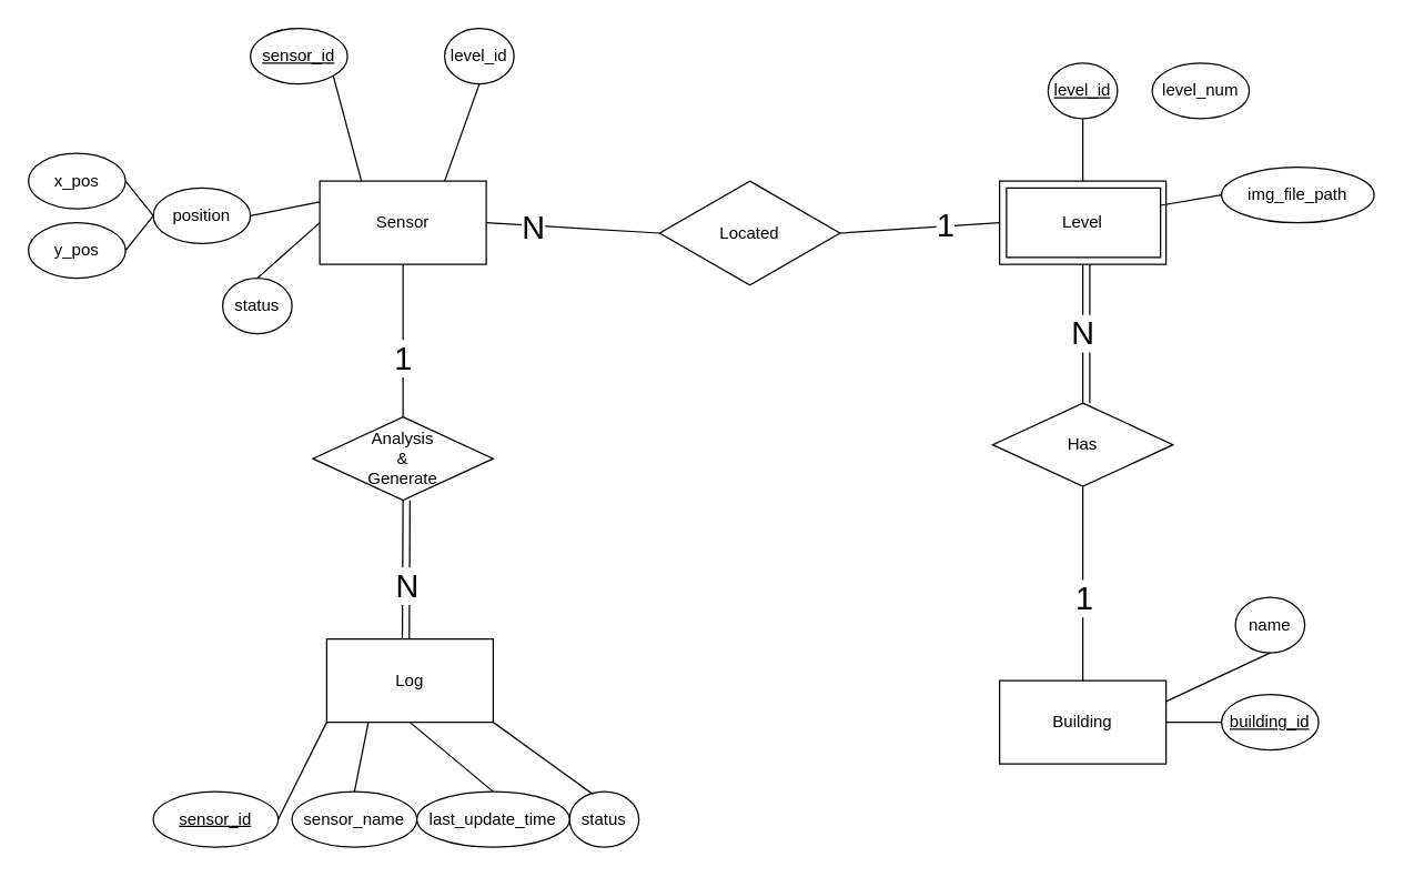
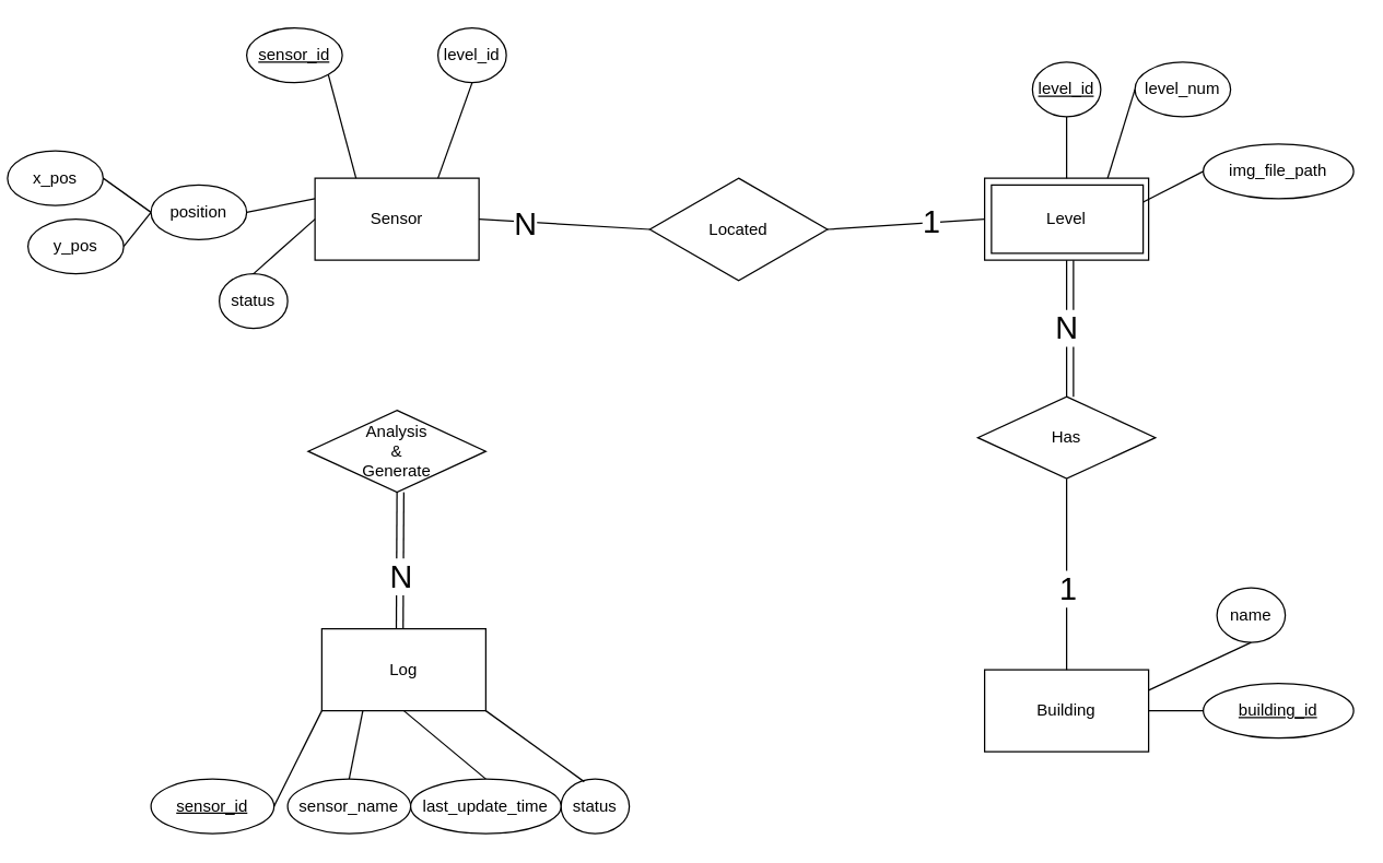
  <mxCell id="0" />
  <mxCell id="1" parent="0" />
  <mxCell id="2" value="" style="endArrow=none;html=1;entryX=0.5;entryY=0;entryDx=0;entryDy=0;exitX=0.5;exitY=1;exitDx=0;exitDy=0;" edge="1" parent="1"><mxGeometry width="50" height="50" relative="1" as="geometry"><mxPoint x="785" y="190" as="sourcePoint" /><mxPoint x="785" y="290" as="targetPoint" /></mxGeometry></mxCell>
  <mxCell id="3" value="" style="endArrow=none;html=1;entryX=0.5;entryY=1;entryDx=0;entryDy=0;" edge="1" parent="1"><mxGeometry width="50" height="50" relative="1" as="geometry"><mxPoint x="294.5" y="460" as="sourcePoint" /><mxPoint x="295" y="360" as="targetPoint" /></mxGeometry></mxCell>
  <mxCell id="4" value="Sensor" style="rounded=0;whiteSpace=wrap;html=1;" parent="1" vertex="1"><mxGeometry x="230" y="130" width="120" height="60" as="geometry" /></mxCell>
  <mxCell id="5" value="Building" style="rounded=0;whiteSpace=wrap;html=1;" parent="1" vertex="1"><mxGeometry x="720" y="490" width="120" height="60" as="geometry" /></mxCell>
  <mxCell id="6" value="Log" style="rounded=0;whiteSpace=wrap;html=1;" parent="1" vertex="1"><mxGeometry x="235" y="460" width="120" height="60" as="geometry" /></mxCell>
  <mxCell id="7" value="Level&lt;br&gt;" style="rounded=0;whiteSpace=wrap;html=1;" parent="1" vertex="1"><mxGeometry x="720" y="130" width="120" height="60" as="geometry" /></mxCell>
  <mxCell id="8" value="level_id" style="ellipse;whiteSpace=wrap;html=1;" parent="1" vertex="1"><mxGeometry x="320" y="20" width="50" height="40" as="geometry" /></mxCell>
  <mxCell id="9" value="&lt;u&gt;sensor_id&lt;/u&gt;" style="ellipse;whiteSpace=wrap;html=1;" parent="1" vertex="1"><mxGeometry x="180" y="20" width="70" height="40" as="geometry" /></mxCell>
- <mxCell id="10" value="x_pos" style="ellipse;whiteSpace=wrap;html=1;" parent="1" vertex="1"><mxGeometry x="20" y="110" width="70" height="40" as="geometry" /></mxCell>
+ <mxCell id="10" value="x_pos" style="ellipse;whiteSpace=wrap;html=1;" parent="1" vertex="1"><mxGeometry x="5" y="110" width="70" height="40" as="geometry" /></mxCell>
  <mxCell id="11" value="y_pos" style="ellipse;whiteSpace=wrap;html=1;" parent="1" vertex="1"><mxGeometry x="20" y="160" width="70" height="40" as="geometry" /></mxCell>
- <mxCell id="12" value="&lt;u&gt;building_id&lt;/u&gt;" style="ellipse;whiteSpace=wrap;html=1;" parent="1" vertex="1"><mxGeometry x="880" y="500" width="70" height="40" as="geometry" /></mxCell>
+ <mxCell id="12" value="&lt;u&gt;building_id&lt;/u&gt;" style="ellipse;whiteSpace=wrap;html=1;" parent="1" vertex="1"><mxGeometry x="880" y="500" width="110" height="40" as="geometry" /></mxCell>
  <mxCell id="13" value="name" style="ellipse;whiteSpace=wrap;html=1;" parent="1" vertex="1"><mxGeometry x="890" y="430" width="50" height="40" as="geometry" /></mxCell>
  <mxCell id="14" value="status" style="ellipse;whiteSpace=wrap;html=1;" parent="1" vertex="1"><mxGeometry x="410" y="570" width="50" height="40" as="geometry" /></mxCell>
  <mxCell id="15" value="sensor_name" style="ellipse;whiteSpace=wrap;html=1;" parent="1" vertex="1"><mxGeometry x="210" y="570" width="90" height="40" as="geometry" /></mxCell>
  <mxCell id="16" value="last_update_time" style="ellipse;whiteSpace=wrap;html=1;" parent="1" vertex="1"><mxGeometry x="300" y="570" width="110" height="40" as="geometry" /></mxCell>
  <mxCell id="17" value="" style="endArrow=none;html=1;entryX=1;entryY=1;entryDx=0;entryDy=0;exitX=0.25;exitY=0;exitDx=0;exitDy=0;" parent="1" source="4" target="9" edge="1"><mxGeometry width="50" height="50" relative="1" as="geometry"><mxPoint x="230" y="129" as="sourcePoint" /><mxPoint x="255" y="115" as="targetPoint" /></mxGeometry></mxCell>
  <mxCell id="18" value="" style="endArrow=none;html=1;entryX=1;entryY=0.5;entryDx=0;entryDy=0;exitX=0;exitY=0.5;exitDx=0;exitDy=0;" parent="1" source="51" target="10" edge="1"><mxGeometry width="50" height="50" relative="1" as="geometry"><mxPoint x="160" y="80" as="sourcePoint" /><mxPoint x="142.678" y="89.142" as="targetPoint" /></mxGeometry></mxCell>
  <mxCell id="19" value="" style="endArrow=none;html=1;entryX=1;entryY=0.5;entryDx=0;entryDy=0;exitX=0;exitY=0.5;exitDx=0;exitDy=0;" parent="1" source="51" target="11" edge="1"><mxGeometry width="50" height="50" relative="1" as="geometry"><mxPoint x="160" y="95" as="sourcePoint" /><mxPoint x="150" y="135" as="targetPoint" /></mxGeometry></mxCell>
  <mxCell id="20" value="" style="endArrow=none;html=1;entryX=0.75;entryY=0;entryDx=0;entryDy=0;exitX=0.5;exitY=1;exitDx=0;exitDy=0;" parent="1" source="8" target="4" edge="1"><mxGeometry width="50" height="50" relative="1" as="geometry"><mxPoint x="345" y="115" as="sourcePoint" /><mxPoint x="300" y="145" as="targetPoint" /></mxGeometry></mxCell>
  <mxCell id="21" value="" style="endArrow=none;html=1;exitX=0;exitY=0.5;exitDx=0;exitDy=0;" parent="1" source="12" edge="1"><mxGeometry width="50" height="50" relative="1" as="geometry"><mxPoint x="485" y="470" as="sourcePoint" /><mxPoint x="840" y="520" as="targetPoint" /></mxGeometry></mxCell>
  <mxCell id="22" value="" style="endArrow=none;html=1;entryX=1;entryY=0.25;entryDx=0;entryDy=0;exitX=0.5;exitY=1;exitDx=0;exitDy=0;" parent="1" source="13" target="5" edge="1"><mxGeometry width="50" height="50" relative="1" as="geometry"><mxPoint x="695" y="490" as="sourcePoint" /><mxPoint x="730" y="500" as="targetPoint" /></mxGeometry></mxCell>
  <mxCell id="23" value="" style="endArrow=none;html=1;entryX=1;entryY=1;entryDx=0;entryDy=0;exitX=0.34;exitY=0.05;exitDx=0;exitDy=0;exitPerimeter=0;" parent="1" source="14" target="6" edge="1"><mxGeometry width="50" height="50" relative="1" as="geometry"><mxPoint x="720" y="70" as="sourcePoint" /><mxPoint x="723.04" y="108.98" as="targetPoint" /></mxGeometry></mxCell>
  <mxCell id="24" value="" style="endArrow=none;html=1;entryX=0.5;entryY=0;entryDx=0;entryDy=0;exitX=0.5;exitY=1;exitDx=0;exitDy=0;" parent="1" source="6" target="16" edge="1"><mxGeometry width="50" height="50" relative="1" as="geometry"><mxPoint x="445" y="500" as="sourcePoint" /><mxPoint x="365" y="500" as="targetPoint" /></mxGeometry></mxCell>
  <mxCell id="25" value="" style="endArrow=none;html=1;entryX=0.5;entryY=0;entryDx=0;entryDy=0;exitX=0.25;exitY=1;exitDx=0;exitDy=0;" parent="1" source="6" target="15" edge="1"><mxGeometry width="50" height="50" relative="1" as="geometry"><mxPoint x="335" y="530" as="sourcePoint" /><mxPoint x="420" y="560" as="targetPoint" /></mxGeometry></mxCell>
  <mxCell id="26" value="&lt;u&gt;level_id&lt;/u&gt;" style="ellipse;whiteSpace=wrap;html=1;" parent="1" vertex="1"><mxGeometry x="755" y="45" width="50" height="40" as="geometry" /></mxCell>
  <mxCell id="27" value="level_num" style="ellipse;whiteSpace=wrap;html=1;" parent="1" vertex="1"><mxGeometry x="830" y="45" width="70" height="40" as="geometry" /></mxCell>
+ <mxCell id="28" value="" style="endArrow=none;html=1;entryX=0;entryY=0.5;entryDx=0;entryDy=0;exitX=0.75;exitY=0;exitDx=0;exitDy=0;" parent="1" source="7" target="27" edge="1"><mxGeometry width="50" height="50" relative="1" as="geometry"><mxPoint x="490" y="175" as="sourcePoint" /><mxPoint x="410" y="175" as="targetPoint" /></mxGeometry></mxCell>
  <mxCell id="29" value="" style="endArrow=none;html=1;entryX=0.5;entryY=1;entryDx=0;entryDy=0;exitX=0.5;exitY=0;exitDx=0;exitDy=0;" parent="1" source="7" target="26" edge="1"><mxGeometry width="50" height="50" relative="1" as="geometry"><mxPoint x="850" y="175" as="sourcePoint" /><mxPoint x="887" y="195" as="targetPoint" /></mxGeometry></mxCell>
  <mxCell id="30" value="status" style="ellipse;whiteSpace=wrap;html=1;" parent="1" vertex="1"><mxGeometry x="160" y="200" width="50" height="40" as="geometry" /></mxCell>
  <mxCell id="31" value="" style="endArrow=none;html=1;entryX=0.5;entryY=0;entryDx=0;entryDy=0;exitX=0;exitY=0.5;exitDx=0;exitDy=0;" parent="1" source="4" target="30" edge="1"><mxGeometry width="50" height="50" relative="1" as="geometry"><mxPoint x="270" y="205" as="sourcePoint" /><mxPoint x="235" y="225" as="targetPoint" /></mxGeometry></mxCell>
  <mxCell id="32" value="&lt;u&gt;sensor_id&lt;/u&gt;" style="ellipse;whiteSpace=wrap;html=1;" parent="1" vertex="1"><mxGeometry y="570" width="90" height="40" as="geometry" x="110" /></mxCell>
  <mxCell id="33" value="" style="endArrow=none;html=1;entryX=1;entryY=0.5;entryDx=0;entryDy=0;exitX=0;exitY=1;exitDx=0;exitDy=0;" parent="1" source="6" target="32" edge="1"><mxGeometry width="50" height="50" relative="1" as="geometry"><mxPoint x="445" y="500" as="sourcePoint" /><mxPoint x="365" y="500" as="targetPoint" /></mxGeometry></mxCell>
  <mxCell id="34" value="Analysis&lt;br&gt;&amp;amp;&lt;br&gt;Generate" style="rhombus;whiteSpace=wrap;html=1;" vertex="1" parent="1"><mxGeometry x="225" y="300" width="130" height="60" as="geometry" /></mxCell>
- <mxCell id="35" value="" style="endArrow=none;html=1;entryX=0.5;entryY=1;entryDx=0;entryDy=0;" edge="1" parent="1" source="34" target="4"><mxGeometry width="50" height="50" relative="1" as="geometry"><mxPoint x="470" y="340" as="sourcePoint" /><mxPoint x="520" y="290" as="targetPoint" /></mxGeometry></mxCell>
- <mxCell id="36" value="&lt;font style=&quot;font-size: 23px&quot;&gt;1&lt;/font&gt;" style="edgeLabel;html=1;align=center;verticalAlign=middle;resizable=0;points=[];" vertex="1" connectable="0" parent="35"><mxGeometry x="-0.218" y="1" relative="1" as="geometry"><mxPoint as="offset" /></mxGeometry></mxCell>
  <mxCell id="37" value="" style="endArrow=none;html=1;entryX=0.5;entryY=1;entryDx=0;entryDy=0;" edge="1" parent="1" target="34"><mxGeometry width="50" height="50" relative="1" as="geometry"><mxPoint x="289.5" y="460" as="sourcePoint" /><mxPoint x="290" y="370" as="targetPoint" /></mxGeometry></mxCell>
  <mxCell id="38" value="&lt;font style=&quot;font-size: 23px&quot;&gt;N&lt;/font&gt;" style="edgeLabel;html=1;align=center;verticalAlign=middle;resizable=0;points=[];" vertex="1" connectable="0" parent="37"><mxGeometry x="-0.22" y="-3" relative="1" as="geometry"><mxPoint as="offset" /></mxGeometry></mxCell>
  <mxCell id="39" value="Located" style="rhombus;whiteSpace=wrap;html=1;" vertex="1" parent="1"><mxGeometry x="475" y="130" width="130" height="75" as="geometry" /></mxCell>
  <mxCell id="40" value="" style="endArrow=none;html=1;entryX=0;entryY=0.5;entryDx=0;entryDy=0;exitX=1;exitY=0.5;exitDx=0;exitDy=0;" edge="1" parent="1" source="4" target="39"><mxGeometry width="50" height="50" relative="1" as="geometry"><mxPoint x="440" y="280" as="sourcePoint" /><mxPoint x="440" y="170" as="targetPoint" /></mxGeometry></mxCell>
  <mxCell id="41" value="&lt;font style=&quot;font-size: 23px&quot;&gt;N&lt;/font&gt;" style="edgeLabel;html=1;align=center;verticalAlign=middle;resizable=0;points=[];" vertex="1" connectable="0" parent="40"><mxGeometry x="-0.456" y="-1" relative="1" as="geometry"><mxPoint as="offset" /></mxGeometry></mxCell>
  <mxCell id="42" value="" style="endArrow=none;html=1;entryX=1;entryY=0.5;entryDx=0;entryDy=0;exitX=0;exitY=0.5;exitDx=0;exitDy=0;" edge="1" parent="1" source="7" target="39"><mxGeometry width="50" height="50" relative="1" as="geometry"><mxPoint x="500" y="214.5" as="sourcePoint" /><mxPoint x="625" y="214.5" as="targetPoint" /></mxGeometry></mxCell>
  <mxCell id="43" value="&lt;font style=&quot;font-size: 23px&quot;&gt;1&lt;/font&gt;" style="edgeLabel;html=1;align=center;verticalAlign=middle;resizable=0;points=[];" vertex="1" connectable="0" parent="42"><mxGeometry x="-0.304" y="-1" relative="1" as="geometry"><mxPoint as="offset" /></mxGeometry></mxCell>
  <mxCell id="44" value="Has" style="rhombus;whiteSpace=wrap;html=1;" vertex="1" parent="1"><mxGeometry x="715" y="290" width="130" height="60" as="geometry" /></mxCell>
  <mxCell id="45" value="&lt;font style=&quot;font-size: 23px&quot;&gt;N&lt;/font&gt;" style="endArrow=none;html=1;entryX=0.5;entryY=0;entryDx=0;entryDy=0;exitX=0.5;exitY=1;exitDx=0;exitDy=0;" edge="1" parent="1" source="7" target="44"><mxGeometry width="50" height="50" relative="1" as="geometry"><mxPoint x="730" y="170" as="sourcePoint" /><mxPoint x="615" y="170" as="targetPoint" /></mxGeometry></mxCell>
  <mxCell id="46" value="" style="endArrow=none;html=1;entryX=0.5;entryY=0;entryDx=0;entryDy=0;exitX=0.5;exitY=1;exitDx=0;exitDy=0;" edge="1" parent="1" source="44" target="5"><mxGeometry width="50" height="50" relative="1" as="geometry"><mxPoint x="790" y="200" as="sourcePoint" /><mxPoint x="790" y="300" as="targetPoint" /></mxGeometry></mxCell>
  <mxCell id="47" value="&lt;font style=&quot;font-size: 23px&quot;&gt;1&lt;/font&gt;" style="edgeLabel;html=1;align=center;verticalAlign=middle;resizable=0;points=[];" vertex="1" connectable="0" parent="46"><mxGeometry x="-0.371" y="-1" relative="1" as="geometry"><mxPoint x="1.5" y="36" as="offset" /></mxGeometry></mxCell>
  <mxCell id="48" value="" style="rounded=0;whiteSpace=wrap;html=1;fillColor=none;" vertex="1" parent="1"><mxGeometry x="725" y="135" width="111" height="50" as="geometry" /></mxCell>
- <mxCell id="49" value="img_file_path" style="ellipse;whiteSpace=wrap;html=1;" vertex="1" parent="1"><mxGeometry x="880" y="120" width="110" height="40" as="geometry" /></mxCell>
+ <mxCell id="49" value="img_file_path" style="ellipse;whiteSpace=wrap;html=1;" vertex="1" parent="1"><mxGeometry x="880" y="105" width="110" height="40" as="geometry" /></mxCell>
  <mxCell id="50" value="" style="endArrow=none;html=1;entryX=0;entryY=0.5;entryDx=0;entryDy=0;exitX=1;exitY=0.25;exitDx=0;exitDy=0;" edge="1" parent="1" source="48" target="49"><mxGeometry width="50" height="50" relative="1" as="geometry"><mxPoint x="820" y="140" as="sourcePoint" /><mxPoint x="840" y="75" as="targetPoint" /></mxGeometry></mxCell>
  <mxCell id="51" value="position" style="ellipse;whiteSpace=wrap;html=1;" vertex="1" parent="1"><mxGeometry y="135" width="70" height="40" as="geometry" x="110" /></mxCell>
  <mxCell id="52" value="" style="endArrow=none;html=1;entryX=1;entryY=0.5;entryDx=0;entryDy=0;exitX=0;exitY=0.25;exitDx=0;exitDy=0;" edge="1" parent="1" source="4" target="51"><mxGeometry width="50" height="50" relative="1" as="geometry"><mxPoint x="170" y="105" as="sourcePoint" /><mxPoint x="120" y="125" as="targetPoint" /></mxGeometry></mxCell>
